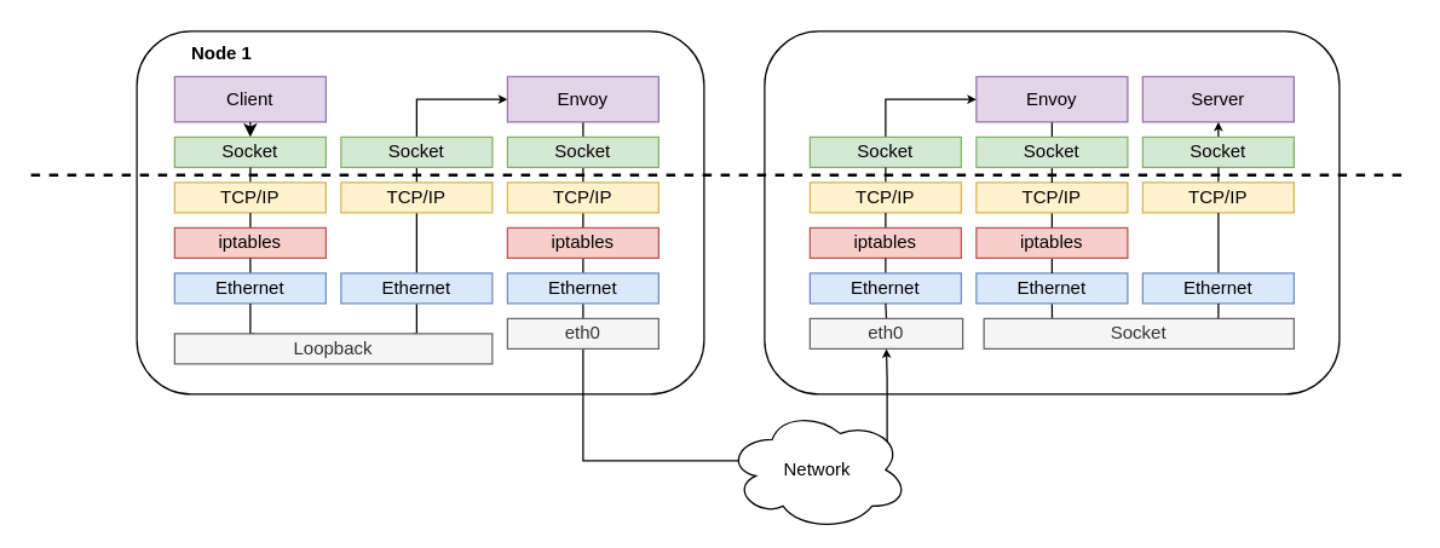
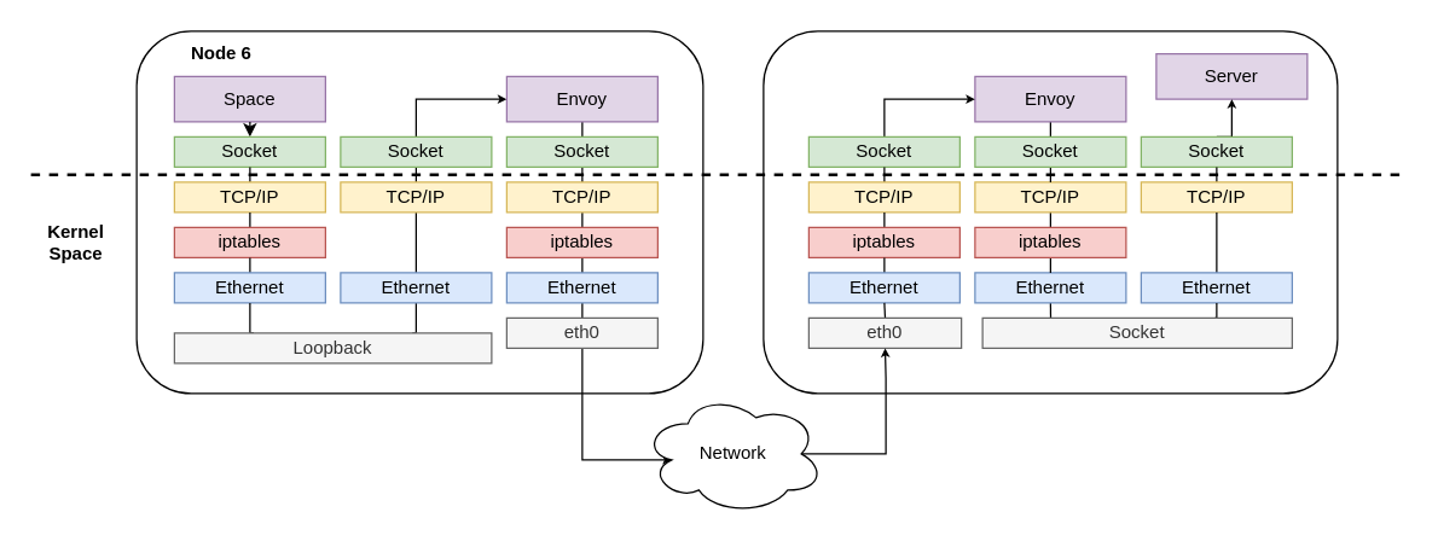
  <mxCell id="0" />
  <mxCell id="1" parent="0" />
  <mxCell id="2" value="" style="rounded=1;whiteSpace=wrap;html=1;" vertex="1" parent="1"><mxGeometry x="90" y="20" width="375" height="240" as="geometry" /></mxCell>
- <mxCell id="3" value="Client" style="rounded=0;whiteSpace=wrap;html=1;fillColor=#e1d5e7;strokeColor=#9673a6;" vertex="1" parent="1"><mxGeometry x="115" y="50" width="100" height="30" as="geometry" /></mxCell>
+ <mxCell id="3" value="Space" style="rounded=0;whiteSpace=wrap;html=1;fillColor=#e1d5e7;strokeColor=#9673a6;" vertex="1" parent="1"><mxGeometry x="115" y="50" width="100" height="30" as="geometry" /></mxCell>
  <mxCell id="4" style="edgeStyle=orthogonalEdgeStyle;rounded=0;orthogonalLoop=1;jettySize=auto;html=1;exitX=0.5;exitY=0;exitDx=0;exitDy=0;entryX=0.5;entryY=1;entryDx=0;entryDy=0;endArrow=none;endFill=0;startArrow=classic;startFill=1;endSize=3;" edge="1" parent="1" source="5" target="3"><mxGeometry relative="1" as="geometry" /></mxCell>
  <mxCell id="5" value="Socket" style="rounded=0;whiteSpace=wrap;html=1;fillColor=#d5e8d4;strokeColor=#82b366;" vertex="1" parent="1"><mxGeometry x="115" y="90" width="100" height="20" as="geometry" /></mxCell>
  <mxCell id="6" style="edgeStyle=orthogonalEdgeStyle;rounded=0;orthogonalLoop=1;jettySize=auto;html=1;exitX=0.5;exitY=0;exitDx=0;exitDy=0;entryX=0.5;entryY=1;entryDx=0;entryDy=0;startArrow=none;startFill=0;endArrow=none;endFill=0;" edge="1" parent="1" source="7" target="5"><mxGeometry relative="1" as="geometry" /></mxCell>
  <mxCell id="7" value="TCP/IP" style="rounded=0;whiteSpace=wrap;html=1;fillColor=#fff2cc;strokeColor=#d6b656;" vertex="1" parent="1"><mxGeometry x="115" y="120" width="100" height="20" as="geometry" /></mxCell>
  <mxCell id="8" style="edgeStyle=orthogonalEdgeStyle;rounded=0;orthogonalLoop=1;jettySize=auto;html=1;exitX=0.5;exitY=0;exitDx=0;exitDy=0;entryX=0.5;entryY=1;entryDx=0;entryDy=0;startArrow=none;startFill=0;endArrow=none;endFill=0;" edge="1" parent="1" source="9" target="7"><mxGeometry relative="1" as="geometry" /></mxCell>
  <mxCell id="9" value="iptables" style="rounded=0;whiteSpace=wrap;html=1;fillColor=#f8cecc;strokeColor=#b85450;" vertex="1" parent="1"><mxGeometry x="115" y="150" width="100" height="20" as="geometry" /></mxCell>
  <mxCell id="10" style="edgeStyle=orthogonalEdgeStyle;rounded=0;orthogonalLoop=1;jettySize=auto;html=1;exitX=0.5;exitY=0;exitDx=0;exitDy=0;entryX=0.5;entryY=1;entryDx=0;entryDy=0;startArrow=none;startFill=0;endArrow=none;endFill=0;" edge="1" parent="1" source="11" target="9"><mxGeometry relative="1" as="geometry" /></mxCell>
  <mxCell id="11" value="Ethernet" style="rounded=0;whiteSpace=wrap;html=1;fillColor=#dae8fc;strokeColor=#6c8ebf;" vertex="1" parent="1"><mxGeometry x="115" y="180" width="100" height="20" as="geometry" /></mxCell>
  <mxCell id="12" style="edgeStyle=orthogonalEdgeStyle;rounded=0;orthogonalLoop=1;jettySize=auto;html=1;exitX=0.25;exitY=0;exitDx=0;exitDy=0;entryX=0.5;entryY=1;entryDx=0;entryDy=0;startArrow=none;startFill=0;endArrow=none;endFill=0;" edge="1" parent="1" source="14" target="11"><mxGeometry relative="1" as="geometry" /></mxCell>
  <mxCell id="13" style="edgeStyle=orthogonalEdgeStyle;rounded=0;orthogonalLoop=1;jettySize=auto;html=1;exitX=0.75;exitY=0;exitDx=0;exitDy=0;entryX=0.5;entryY=1;entryDx=0;entryDy=0;startArrow=none;startFill=0;endArrow=none;endFill=0;" edge="1" parent="1" source="14" target="16"><mxGeometry relative="1" as="geometry" /></mxCell>
  <mxCell id="14" value="Loopback" style="rounded=0;whiteSpace=wrap;html=1;fillColor=#f5f5f5;strokeColor=#666666;fontColor=#333333;" vertex="1" parent="1"><mxGeometry x="115" y="220" width="210" height="20" as="geometry" /></mxCell>
  <mxCell id="15" style="edgeStyle=orthogonalEdgeStyle;rounded=0;orthogonalLoop=1;jettySize=auto;html=1;exitX=0.5;exitY=0;exitDx=0;exitDy=0;entryX=0.5;entryY=1;entryDx=0;entryDy=0;startArrow=none;startFill=0;endArrow=none;endFill=0;" edge="1" parent="1" source="16" target="18"><mxGeometry relative="1" as="geometry" /></mxCell>
  <mxCell id="16" value="Ethernet" style="rounded=0;whiteSpace=wrap;html=1;fillColor=#dae8fc;strokeColor=#6c8ebf;" vertex="1" parent="1"><mxGeometry x="225" y="180" width="100" height="20" as="geometry" /></mxCell>
  <mxCell id="17" style="edgeStyle=orthogonalEdgeStyle;rounded=0;orthogonalLoop=1;jettySize=auto;html=1;exitX=0.5;exitY=0;exitDx=0;exitDy=0;entryX=0.5;entryY=1;entryDx=0;entryDy=0;startArrow=none;startFill=0;endArrow=none;endFill=0;" edge="1" parent="1" source="18" target="20"><mxGeometry relative="1" as="geometry" /></mxCell>
  <mxCell id="18" value="TCP/IP" style="rounded=0;whiteSpace=wrap;html=1;fillColor=#fff2cc;strokeColor=#d6b656;" vertex="1" parent="1"><mxGeometry x="225" y="120" width="100" height="20" as="geometry" /></mxCell>
  <mxCell id="19" style="edgeStyle=orthogonalEdgeStyle;rounded=0;orthogonalLoop=1;jettySize=auto;html=1;exitX=0.5;exitY=0;exitDx=0;exitDy=0;entryX=0;entryY=0.5;entryDx=0;entryDy=0;startArrow=none;startFill=0;endArrow=classic;endFill=1;endSize=3;" edge="1" parent="1" source="20" target="22"><mxGeometry relative="1" as="geometry" /></mxCell>
  <mxCell id="20" value="Socket" style="rounded=0;whiteSpace=wrap;html=1;fillColor=#d5e8d4;strokeColor=#82b366;" vertex="1" parent="1"><mxGeometry x="225" y="90" width="100" height="20" as="geometry" /></mxCell>
  <mxCell id="21" style="edgeStyle=orthogonalEdgeStyle;rounded=0;orthogonalLoop=1;jettySize=auto;html=1;exitX=0.5;exitY=1;exitDx=0;exitDy=0;entryX=0.5;entryY=0;entryDx=0;entryDy=0;startArrow=none;startFill=0;endArrow=none;endFill=0;" edge="1" parent="1" source="22" target="24"><mxGeometry relative="1" as="geometry" /></mxCell>
  <mxCell id="22" value="Envoy" style="rounded=0;whiteSpace=wrap;html=1;fillColor=#e1d5e7;strokeColor=#9673a6;" vertex="1" parent="1"><mxGeometry x="335" y="50" width="100" height="30" as="geometry" /></mxCell>
  <mxCell id="23" style="edgeStyle=orthogonalEdgeStyle;rounded=0;orthogonalLoop=1;jettySize=auto;html=1;exitX=0.5;exitY=1;exitDx=0;exitDy=0;entryX=0.5;entryY=0;entryDx=0;entryDy=0;startArrow=none;startFill=0;endArrow=none;endFill=0;" edge="1" parent="1" source="24" target="26"><mxGeometry relative="1" as="geometry" /></mxCell>
  <mxCell id="24" value="Socket" style="rounded=0;whiteSpace=wrap;html=1;fillColor=#d5e8d4;strokeColor=#82b366;" vertex="1" parent="1"><mxGeometry x="335" y="90" width="100" height="20" as="geometry" /></mxCell>
  <mxCell id="25" style="edgeStyle=orthogonalEdgeStyle;rounded=0;orthogonalLoop=1;jettySize=auto;html=1;exitX=0.5;exitY=1;exitDx=0;exitDy=0;entryX=0.5;entryY=0;entryDx=0;entryDy=0;startArrow=none;startFill=0;endArrow=none;endFill=0;" edge="1" parent="1" source="26" target="28"><mxGeometry relative="1" as="geometry" /></mxCell>
  <mxCell id="26" value="TCP/IP" style="rounded=0;whiteSpace=wrap;html=1;fillColor=#fff2cc;strokeColor=#d6b656;" vertex="1" parent="1"><mxGeometry x="335" y="120" width="100" height="20" as="geometry" /></mxCell>
  <mxCell id="27" style="edgeStyle=orthogonalEdgeStyle;rounded=0;orthogonalLoop=1;jettySize=auto;html=1;exitX=0.5;exitY=1;exitDx=0;exitDy=0;entryX=0.5;entryY=0;entryDx=0;entryDy=0;startArrow=none;startFill=0;endArrow=none;endFill=0;" edge="1" parent="1" source="28" target="30"><mxGeometry relative="1" as="geometry" /></mxCell>
  <mxCell id="28" value="iptables" style="rounded=0;whiteSpace=wrap;html=1;fillColor=#f8cecc;strokeColor=#b85450;" vertex="1" parent="1"><mxGeometry x="335" y="150" width="100" height="20" as="geometry" /></mxCell>
  <mxCell id="29" style="edgeStyle=orthogonalEdgeStyle;rounded=0;orthogonalLoop=1;jettySize=auto;html=1;exitX=0.5;exitY=1;exitDx=0;exitDy=0;entryX=0.5;entryY=0;entryDx=0;entryDy=0;startArrow=none;startFill=0;endArrow=none;endFill=0;" edge="1" parent="1" source="30" target="32"><mxGeometry relative="1" as="geometry" /></mxCell>
  <mxCell id="30" value="Ethernet" style="rounded=0;whiteSpace=wrap;html=1;fillColor=#dae8fc;strokeColor=#6c8ebf;" vertex="1" parent="1"><mxGeometry x="335" y="180" width="100" height="20" as="geometry" /></mxCell>
  <mxCell id="31" style="edgeStyle=orthogonalEdgeStyle;rounded=0;orthogonalLoop=1;jettySize=auto;html=1;exitX=0.5;exitY=1;exitDx=0;exitDy=0;entryX=0.16;entryY=0.55;entryDx=0;entryDy=0;entryPerimeter=0;startArrow=none;startFill=0;endArrow=classic;endFill=1;endSize=3;" edge="1" parent="1" source="32" target="64"><mxGeometry relative="1" as="geometry"><Array as="points"><mxPoint x="385" y="304" /></Array></mxGeometry></mxCell>
  <mxCell id="32" value="eth0" style="rounded=0;whiteSpace=wrap;html=1;fillColor=#f5f5f5;strokeColor=#666666;fontColor=#333333;" vertex="1" parent="1"><mxGeometry x="335" y="210" width="100" height="20" as="geometry" /></mxCell>
  <mxCell id="33" value="" style="rounded=1;whiteSpace=wrap;html=1;" vertex="1" parent="1"><mxGeometry x="505" y="20" width="380" height="240" as="geometry" /></mxCell>
  <mxCell id="34" style="edgeStyle=orthogonalEdgeStyle;rounded=0;orthogonalLoop=1;jettySize=auto;html=1;exitX=0.5;exitY=1;exitDx=0;exitDy=0;entryX=0.5;entryY=0;entryDx=0;entryDy=0;startArrow=none;startFill=0;endArrow=none;endFill=0;" edge="1" parent="1" source="35" target="51"><mxGeometry relative="1" as="geometry" /></mxCell>
  <mxCell id="35" value="Envoy" style="rounded=0;whiteSpace=wrap;html=1;fillColor=#e1d5e7;strokeColor=#9673a6;" vertex="1" parent="1"><mxGeometry x="645" y="50" width="100" height="30" as="geometry" /></mxCell>
  <mxCell id="36" style="edgeStyle=orthogonalEdgeStyle;rounded=0;orthogonalLoop=1;jettySize=auto;html=1;exitX=0.5;exitY=0;exitDx=0;exitDy=0;entryX=0;entryY=0.5;entryDx=0;entryDy=0;startArrow=none;startFill=0;endArrow=classic;endFill=1;endSize=3;" edge="1" parent="1" source="37" target="35"><mxGeometry relative="1" as="geometry" /></mxCell>
  <mxCell id="37" value="Socket" style="rounded=0;whiteSpace=wrap;html=1;fillColor=#d5e8d4;strokeColor=#82b366;" vertex="1" parent="1"><mxGeometry x="535" y="90" width="100" height="20" as="geometry" /></mxCell>
  <mxCell id="38" style="edgeStyle=orthogonalEdgeStyle;rounded=0;orthogonalLoop=1;jettySize=auto;html=1;exitX=0.5;exitY=0;exitDx=0;exitDy=0;entryX=0.5;entryY=1;entryDx=0;entryDy=0;startArrow=none;startFill=0;endArrow=none;endFill=0;" edge="1" parent="1" source="39" target="37"><mxGeometry relative="1" as="geometry" /></mxCell>
  <mxCell id="39" value="TCP/IP" style="rounded=0;whiteSpace=wrap;html=1;fillColor=#fff2cc;strokeColor=#d6b656;" vertex="1" parent="1"><mxGeometry x="535" y="120" width="100" height="20" as="geometry" /></mxCell>
  <mxCell id="40" style="edgeStyle=orthogonalEdgeStyle;rounded=0;orthogonalLoop=1;jettySize=auto;html=1;exitX=0.5;exitY=0;exitDx=0;exitDy=0;entryX=0.5;entryY=1;entryDx=0;entryDy=0;startArrow=none;startFill=0;endArrow=none;endFill=0;" edge="1" parent="1" source="41" target="39"><mxGeometry relative="1" as="geometry" /></mxCell>
  <mxCell id="41" value="iptables" style="rounded=0;whiteSpace=wrap;html=1;fillColor=#f8cecc;strokeColor=#b85450;" vertex="1" parent="1"><mxGeometry x="535" y="150" width="100" height="20" as="geometry" /></mxCell>
  <mxCell id="42" style="edgeStyle=orthogonalEdgeStyle;rounded=0;orthogonalLoop=1;jettySize=auto;html=1;exitX=0.5;exitY=0;exitDx=0;exitDy=0;entryX=0.5;entryY=1;entryDx=0;entryDy=0;startArrow=none;startFill=0;endArrow=none;endFill=0;" edge="1" parent="1" source="43" target="41"><mxGeometry relative="1" as="geometry" /></mxCell>
  <mxCell id="43" value="Ethernet" style="rounded=0;whiteSpace=wrap;html=1;fillColor=#dae8fc;strokeColor=#6c8ebf;" vertex="1" parent="1"><mxGeometry x="535" y="180" width="100" height="20" as="geometry" /></mxCell>
  <mxCell id="44" style="edgeStyle=orthogonalEdgeStyle;rounded=0;orthogonalLoop=1;jettySize=auto;html=1;exitX=0.5;exitY=0;exitDx=0;exitDy=0;entryX=0.5;entryY=1;entryDx=0;entryDy=0;startArrow=none;startFill=0;endArrow=none;endFill=0;" edge="1" parent="1" source="45" target="43"><mxGeometry relative="1" as="geometry" /></mxCell>
  <mxCell id="45" value="eth0" style="rounded=0;whiteSpace=wrap;html=1;fillColor=#f5f5f5;strokeColor=#666666;fontColor=#333333;" vertex="1" parent="1"><mxGeometry x="535" y="210" width="101" height="20" as="geometry" /></mxCell>
  <mxCell id="46" style="edgeStyle=orthogonalEdgeStyle;rounded=0;orthogonalLoop=1;jettySize=auto;html=1;exitX=0.5;exitY=1;exitDx=0;exitDy=0;entryX=0.22;entryY=0;entryDx=0;entryDy=0;entryPerimeter=0;startArrow=none;startFill=0;endArrow=none;endFill=0;" edge="1" parent="1" source="47" target="62"><mxGeometry relative="1" as="geometry" /></mxCell>
  <mxCell id="47" value="Ethernet" style="rounded=0;whiteSpace=wrap;html=1;fillColor=#dae8fc;strokeColor=#6c8ebf;" vertex="1" parent="1"><mxGeometry x="645" y="180" width="100" height="20" as="geometry" /></mxCell>
  <mxCell id="48" style="edgeStyle=orthogonalEdgeStyle;rounded=0;orthogonalLoop=1;jettySize=auto;html=1;exitX=0.5;exitY=1;exitDx=0;exitDy=0;startArrow=none;startFill=0;endArrow=none;endFill=0;" edge="1" parent="1" source="49" target="58"><mxGeometry relative="1" as="geometry" /></mxCell>
  <mxCell id="49" value="TCP/IP" style="rounded=0;whiteSpace=wrap;html=1;fillColor=#fff2cc;strokeColor=#d6b656;" vertex="1" parent="1"><mxGeometry x="645" y="120" width="100" height="20" as="geometry" /></mxCell>
  <mxCell id="50" style="edgeStyle=orthogonalEdgeStyle;rounded=0;orthogonalLoop=1;jettySize=auto;html=1;exitX=0.5;exitY=1;exitDx=0;exitDy=0;entryX=0.5;entryY=0;entryDx=0;entryDy=0;startArrow=none;startFill=0;endArrow=none;endFill=0;" edge="1" parent="1" source="51" target="49"><mxGeometry relative="1" as="geometry" /></mxCell>
  <mxCell id="51" value="Socket" style="rounded=0;whiteSpace=wrap;html=1;fillColor=#d5e8d4;strokeColor=#82b366;" vertex="1" parent="1"><mxGeometry x="645" y="90" width="100" height="20" as="geometry" /></mxCell>
- <mxCell id="52" value="Server" style="rounded=0;whiteSpace=wrap;html=1;fillColor=#e1d5e7;strokeColor=#9673a6;" vertex="1" parent="1"><mxGeometry x="755" y="50" width="100" height="30" as="geometry" /></mxCell>
+ <mxCell id="52" value="Server" style="rounded=0;whiteSpace=wrap;html=1;fillColor=#e1d5e7;strokeColor=#9673a6;" vertex="1" parent="1"><mxGeometry x="765" y="35" width="100" height="30" as="geometry" /></mxCell>
  <mxCell id="53" style="edgeStyle=orthogonalEdgeStyle;rounded=0;orthogonalLoop=1;jettySize=auto;html=1;exitX=0.5;exitY=0;exitDx=0;exitDy=0;entryX=0.5;entryY=1;entryDx=0;entryDy=0;startArrow=none;startFill=0;endArrow=classic;endFill=1;endSize=3;" edge="1" parent="1" source="54" target="52"><mxGeometry relative="1" as="geometry" /></mxCell>
  <mxCell id="54" value="Socket" style="rounded=0;whiteSpace=wrap;html=1;fillColor=#d5e8d4;strokeColor=#82b366;" vertex="1" parent="1"><mxGeometry x="755" y="90" width="100" height="20" as="geometry" /></mxCell>
  <mxCell id="55" style="edgeStyle=orthogonalEdgeStyle;rounded=0;orthogonalLoop=1;jettySize=auto;html=1;exitX=0.5;exitY=0;exitDx=0;exitDy=0;entryX=0.5;entryY=1;entryDx=0;entryDy=0;startArrow=none;startFill=0;endArrow=none;endFill=0;" edge="1" parent="1" source="56" target="54"><mxGeometry relative="1" as="geometry" /></mxCell>
  <mxCell id="56" value="TCP/IP" style="rounded=0;whiteSpace=wrap;html=1;fillColor=#fff2cc;strokeColor=#d6b656;" vertex="1" parent="1"><mxGeometry x="755" y="120" width="100" height="20" as="geometry" /></mxCell>
  <mxCell id="57" style="edgeStyle=orthogonalEdgeStyle;rounded=0;orthogonalLoop=1;jettySize=auto;html=1;exitX=0.5;exitY=1;exitDx=0;exitDy=0;entryX=0.5;entryY=0;entryDx=0;entryDy=0;startArrow=none;startFill=0;endArrow=none;endFill=0;" edge="1" parent="1" source="58" target="47"><mxGeometry relative="1" as="geometry" /></mxCell>
  <mxCell id="58" value="iptables" style="rounded=0;whiteSpace=wrap;html=1;fillColor=#f8cecc;strokeColor=#b85450;" vertex="1" parent="1"><mxGeometry x="645" y="150" width="100" height="20" as="geometry" /></mxCell>
  <mxCell id="59" style="edgeStyle=orthogonalEdgeStyle;rounded=0;orthogonalLoop=1;jettySize=auto;html=1;exitX=0.5;exitY=0;exitDx=0;exitDy=0;entryX=0.5;entryY=1;entryDx=0;entryDy=0;startArrow=none;startFill=0;endArrow=none;endFill=0;" edge="1" parent="1" source="60" target="56"><mxGeometry relative="1" as="geometry" /></mxCell>
  <mxCell id="60" value="Ethernet" style="rounded=0;whiteSpace=wrap;html=1;fillColor=#dae8fc;strokeColor=#6c8ebf;" vertex="1" parent="1"><mxGeometry x="755" y="180" width="100" height="20" as="geometry" /></mxCell>
  <mxCell id="61" style="edgeStyle=orthogonalEdgeStyle;rounded=0;orthogonalLoop=1;jettySize=auto;html=1;exitX=0.75;exitY=0;exitDx=0;exitDy=0;entryX=0.5;entryY=1;entryDx=0;entryDy=0;startArrow=none;startFill=0;endArrow=none;endFill=0;" edge="1" parent="1" source="62" target="60"><mxGeometry relative="1" as="geometry" /></mxCell>
  <mxCell id="62" value="Socket" style="rounded=0;whiteSpace=wrap;html=1;fillColor=#f5f5f5;strokeColor=#666666;fontColor=#333333;" vertex="1" parent="1"><mxGeometry x="650" y="210" width="205" height="20" as="geometry" /></mxCell>
  <mxCell id="63" style="edgeStyle=orthogonalEdgeStyle;rounded=0;orthogonalLoop=1;jettySize=auto;html=1;exitX=0.875;exitY=0.5;exitDx=0;exitDy=0;exitPerimeter=0;entryX=0.5;entryY=1;entryDx=0;entryDy=0;startArrow=none;startFill=0;endArrow=classic;endFill=1;endSize=3;" edge="1" parent="1" source="64" target="45"><mxGeometry relative="1" as="geometry"><Array as="points"><mxPoint x="586" y="300" /><mxPoint x="586" y="250" /><mxPoint x="586" y="250" /></Array></mxGeometry></mxCell>
- <mxCell id="64" value="Network" style="ellipse;shape=cloud;whiteSpace=wrap;html=1;" vertex="1" parent="1"><mxGeometry x="480" y="270" width="120" height="80" as="geometry" /></mxCell>
- <mxCell id="65" value="&lt;b&gt;Node 1&amp;nbsp;&lt;/b&gt;" style="text;html=1;strokeColor=none;fillColor=none;align=center;verticalAlign=middle;whiteSpace=wrap;rounded=0;" vertex="1" parent="1"><mxGeometry x="118" y="20" width="60" height="30" as="geometry" /></mxCell>
+ <mxCell id="64" value="Network" style="ellipse;shape=cloud;whiteSpace=wrap;html=1;" vertex="1" parent="1"><mxGeometry x="425" y="260" width="120" height="80" as="geometry" /></mxCell>
+ <mxCell id="65" value="&lt;b&gt;Node 6&amp;nbsp;&lt;/b&gt;" style="text;html=1;strokeColor=none;fillColor=none;align=center;verticalAlign=middle;whiteSpace=wrap;rounded=0;" vertex="1" parent="1"><mxGeometry x="118" y="20" width="60" height="30" as="geometry" /></mxCell>
  <mxCell id="66" value="" style="line;strokeWidth=2;html=1;dashed=1;" vertex="1" parent="1"><mxGeometry x="20" y="110" width="910" height="10" as="geometry" /></mxCell>
+ <mxCell id="67" value="&lt;b&gt;Kernel Space&lt;/b&gt;" style="text;html=1;strokeColor=none;fillColor=none;align=center;verticalAlign=middle;whiteSpace=wrap;rounded=0;dashed=1;" vertex="1" parent="1"><mxGeometry x="20" y="145" width="60" height="30" as="geometry" /></mxCell>
